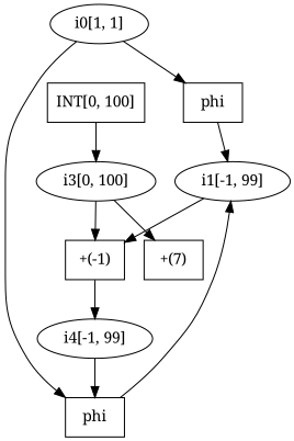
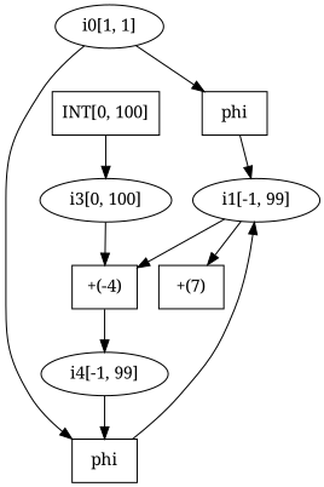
  digraph {
    fontname="Noto Serif"
    node [fontname="Noto Serif" shape=box]
    edge [fontname="Noto Serif"]
    n1 [label=" i1[-1, 99] " shape=""]
    n2 [label="+(7)"]
-   n3 [label="+(-1)"]
+   n3 [label="+(-4)"]
    n4 [label="INT[0, 100]"]
    n5 [label=" i3[0, 100] " shape=""]
    n6 [label=" i0[1, 1] " shape=""]
    n7 [label=" phi "]
    n8 [label=" phi "]
    n9 [label=" i4[-1, 99] " shape=""]
-   n5 -> n2
+   n1 -> n2
    n1 -> n3
    n3 -> n9
    n4 -> n5
    n5 -> n3
    n6 -> n7
    n6 -> n8
    n7 -> n1
    n8 -> n1
    n9 -> n8
  }
